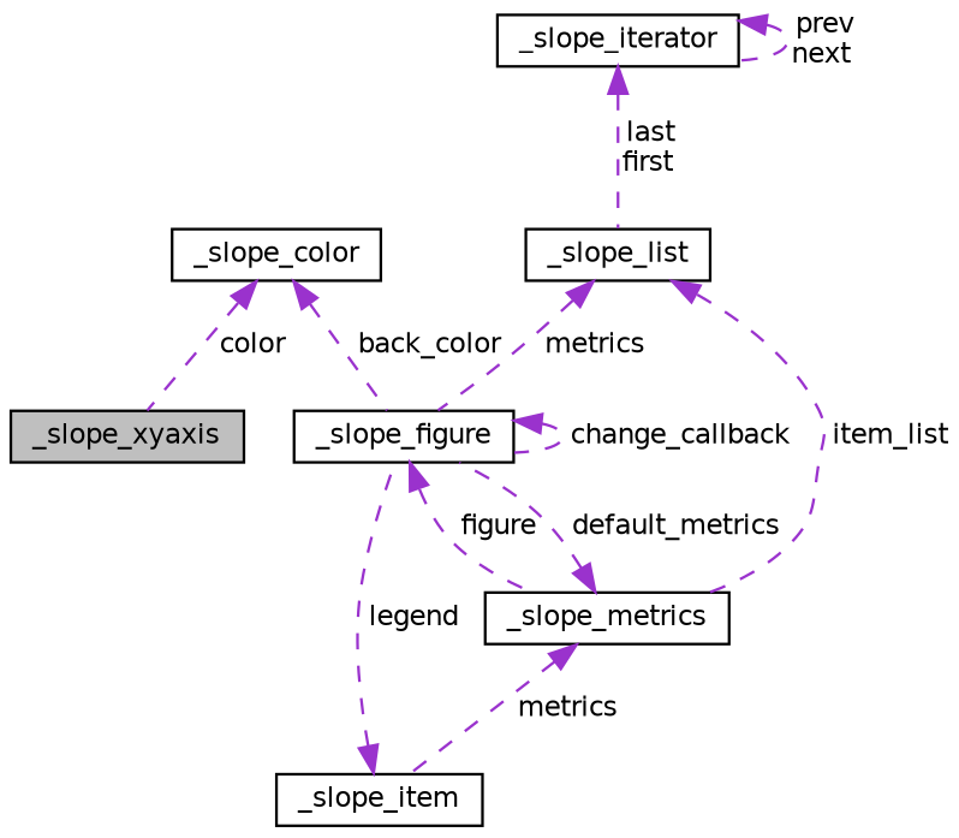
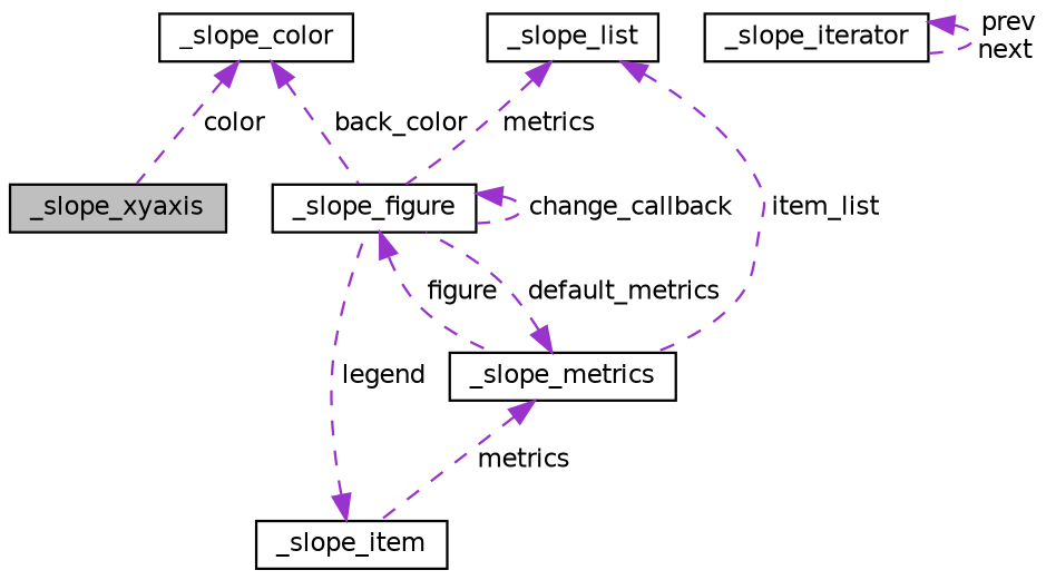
  digraph {
    node [color=black fillcolor=white fontname=Helvetica fontsize=10 shape=record style=filled]
    edge [color=darkorchid3 dir=back fontname=Helvetica fontsize=10 labelfontname=Helvetica labelfontsize=10 style=dashed]
    n1 [fillcolor=grey75 fontcolor=black height=0.2 label=_slope_xyaxis width=0.4]
    n2 [height=0.2 label=_slope_item width=0.4]
    n3 [height=0.2 label=_slope_figure width=0.4]
    n4 [height=0.2 label=_slope_metrics width=0.4]
    n5 [height=0.2 label=_slope_list width=0.4]
    n6 [height=0.2 label=_slope_iterator width=0.4]
    n7 [height=0.2 label=_slope_color width=0.4]
    n2 -> n3 [label=" legend"]
    n3 -> n3 [label=" change_callback"]
    n3 -> n4 [label=" figure"]
    n4 -> n2 [label=" metrics"]
    n4 -> n3 [label=" default_metrics"]
    n5 -> n3 [label=" metrics"]
    n5 -> n4 [label=" item_list"]
-   n6 -> n5 [label=" last\nfirst"]
    n6 -> n6 [label=" prev\nnext"]
    n7 -> n1 [label=" color"]
    n7 -> n3 [label=" back_color"]
  }
